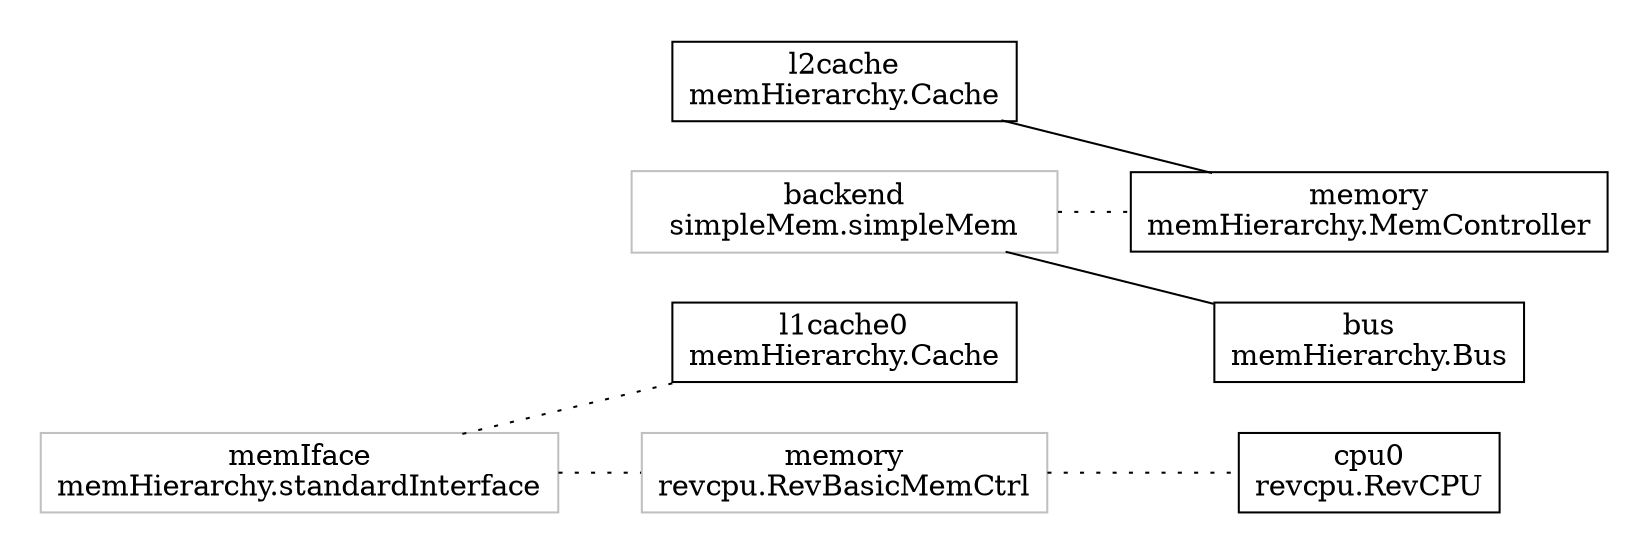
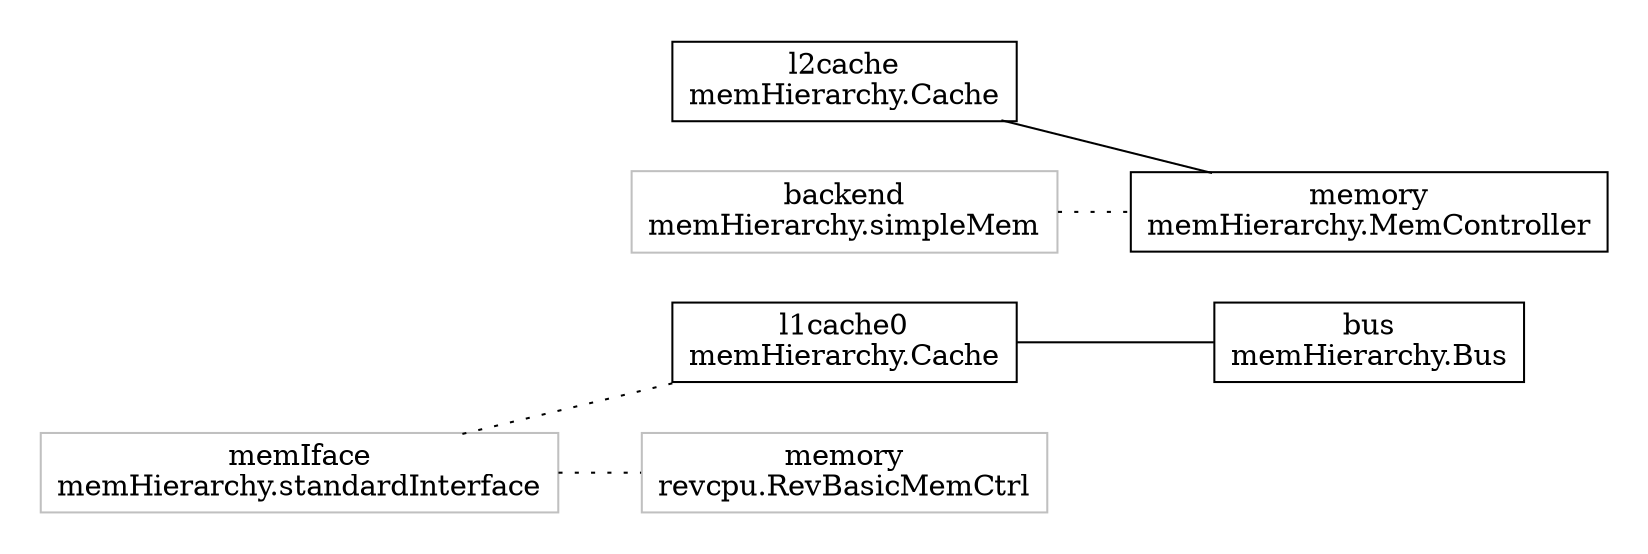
  graph {
    rankdir=LR
    splines=spline
    style=invis
    node [shape=record]
    edge [style=dotted]
    n1 [label="{<main> bus\nmemHierarchy.Bus}"]
    n2 [label="{<main> l2cache\nmemHierarchy.Cache}"]
    n3 [label="{<main> memory\nmemHierarchy.MemController}"]
-   n4 [color=gray label="{<main> backend\nsimpleMem.simpleMem}"]
-   n5 [label="{<main> cpu0\nrevcpu.RevCPU}"]
+   n4 [color=gray label="{<main> backend\nmemHierarchy.simpleMem}"]
    n6 [color=gray label="{<main> memory\nrevcpu.RevBasicMemCtrl}"]
    n7 [color=gray label="{<main> memIface\nmemHierarchy.standardInterface}"]
    n8 [label="{<main> l1cache0\nmemHierarchy.Cache}"]
    subgraph cluster_1 {
      n1
    }
    subgraph cluster_2 {
      n2
    }
    subgraph cluster_3 {
      n3
      n4
    }
    subgraph cluster_4 {
-     n5
      n6
      n7
    }
    subgraph cluster_5 {
      n8
    }
    n2 -- n3 [style=""]
    n4 -- n3 [headport=main tailport=main]
-   n6 -- n5 [headport=main tailport=main]
    n7 -- n6 [headport=main tailport=main]
    n7 -- n8
-   n4 -- n1 [style=""]
+   n8 -- n1 [style=""]
  }
